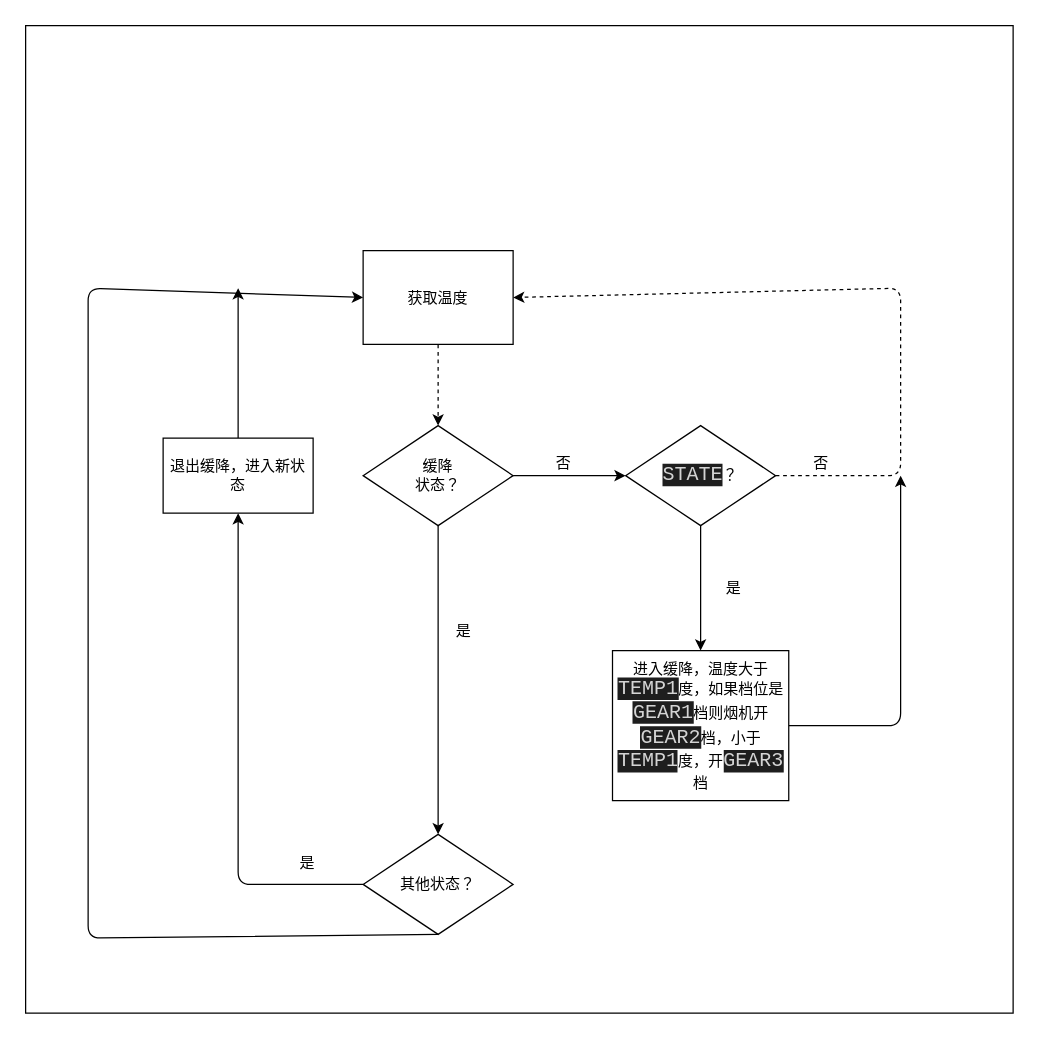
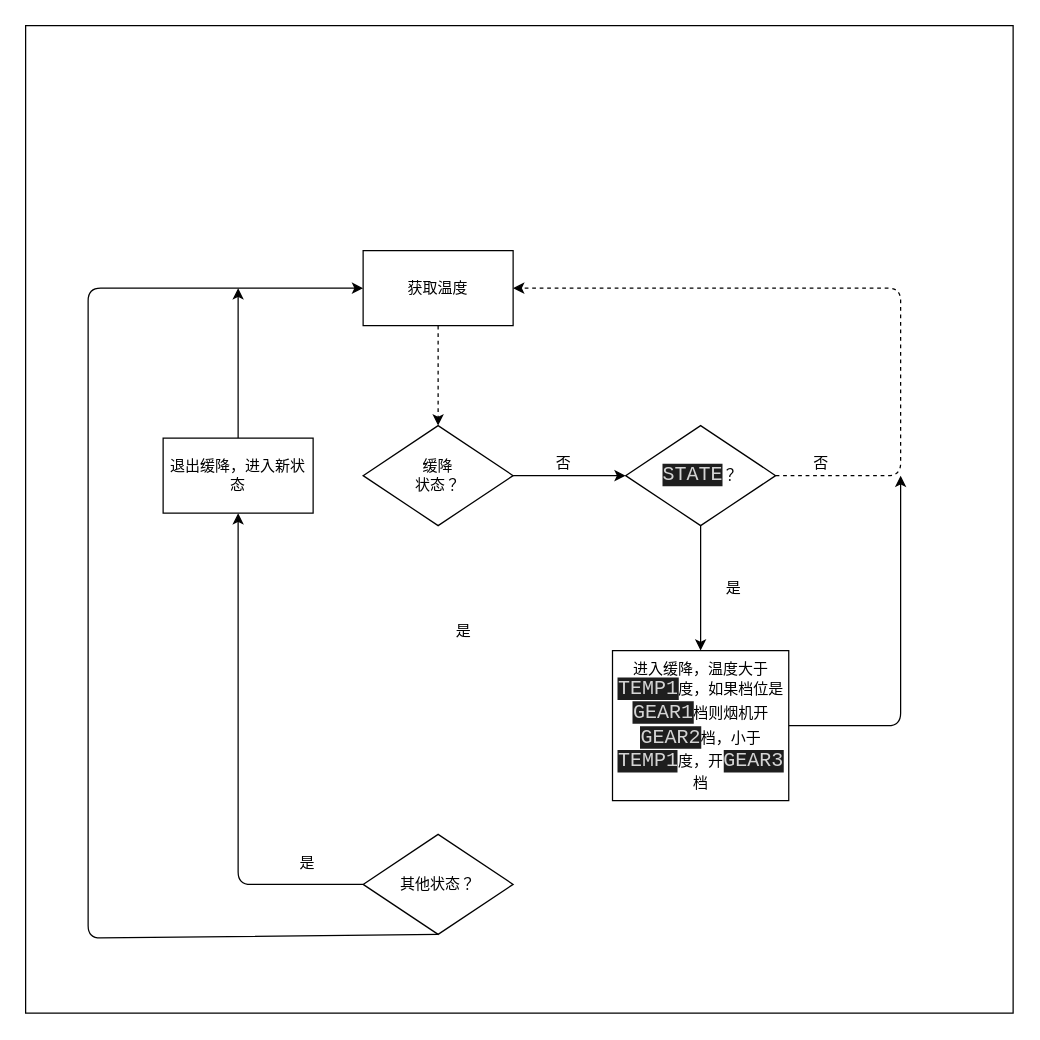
  <mxCell id="0" />
  <mxCell id="1" parent="0" />
  <mxCell id="2" value="" style="rounded=0;whiteSpace=wrap;html=1;" parent="1" vertex="1"><mxGeometry x="20" y="20" width="790" height="790" as="geometry" /></mxCell>
  <mxCell id="3" style="edgeStyle=none;html=1;exitX=0.5;exitY=1;exitDx=0;exitDy=0;dashed=1;" parent="1" source="4" target="12" edge="1"><mxGeometry relative="1" as="geometry" /></mxCell>
- <mxCell id="4" value="获取温度" style="rounded=0;whiteSpace=wrap;html=1;" parent="1" vertex="1"><mxGeometry x="290" y="200" width="120" height="75" as="geometry" /></mxCell>
+ <mxCell id="4" value="获取温度" style="rounded=0;whiteSpace=wrap;html=1;" parent="1" vertex="1"><mxGeometry x="290" y="200" width="120" height="60" as="geometry" /></mxCell>
  <mxCell id="5" style="edgeStyle=none;html=1;exitX=1;exitY=0.5;exitDx=0;exitDy=0;entryX=1;entryY=0.5;entryDx=0;entryDy=0;dashed=1;" parent="1" source="7" target="4" edge="1"><mxGeometry relative="1" as="geometry"><Array as="points"><mxPoint x="720" y="380" /><mxPoint x="720" y="230" /></Array></mxGeometry></mxCell>
  <mxCell id="6" style="edgeStyle=none;html=1;exitX=0.5;exitY=1;exitDx=0;exitDy=0;entryX=0.5;entryY=0;entryDx=0;entryDy=0;" parent="1" source="7" target="9" edge="1"><mxGeometry relative="1" as="geometry"><mxPoint x="560" y="460" as="targetPoint" /></mxGeometry></mxCell>
  <mxCell id="7" value="&lt;span style=&quot;background-color: rgb(30 , 30 , 30) ; color: rgb(212 , 212 , 212) ; font-family: &amp;#34;consolas&amp;#34; , &amp;#34;courier new&amp;#34; , monospace ; font-size: 16px&quot;&gt;STATE&lt;/span&gt;？" style="rhombus;whiteSpace=wrap;html=1;" parent="1" vertex="1"><mxGeometry x="500" y="340" width="120" height="80" as="geometry" /></mxCell>
  <mxCell id="8" style="edgeStyle=none;html=1;exitX=1;exitY=0.5;exitDx=0;exitDy=0;" parent="1" source="9" edge="1"><mxGeometry relative="1" as="geometry"><mxPoint x="720" y="380" as="targetPoint" /><Array as="points"><mxPoint x="720" y="580" /></Array></mxGeometry></mxCell>
  <mxCell id="9" value="进入缓降，温度大于&lt;span style=&quot;background-color: rgb(30 , 30 , 30) ; color: rgb(212 , 212 , 212) ; font-family: &amp;#34;consolas&amp;#34; , &amp;#34;courier new&amp;#34; , monospace ; font-size: 16px&quot;&gt;TEMP1&lt;/span&gt;&lt;span&gt;度，如果档位是&lt;/span&gt;&lt;span style=&quot;background-color: rgb(30 , 30 , 30) ; color: rgb(212 , 212 , 212) ; font-family: &amp;#34;consolas&amp;#34; , &amp;#34;courier new&amp;#34; , monospace ; font-size: 16px&quot;&gt;GEAR1&lt;/span&gt;&lt;span&gt;档则烟机开&lt;/span&gt;&lt;span style=&quot;background-color: rgb(30 , 30 , 30) ; color: rgb(212 , 212 , 212) ; font-family: &amp;#34;consolas&amp;#34; , &amp;#34;courier new&amp;#34; , monospace ; font-size: 16px&quot;&gt;GEAR2&lt;/span&gt;&lt;span&gt;档，小于&lt;/span&gt;&lt;span style=&quot;background-color: rgb(30 , 30 , 30) ; color: rgb(212 , 212 , 212) ; font-family: &amp;#34;consolas&amp;#34; , &amp;#34;courier new&amp;#34; , monospace ; font-size: 16px&quot;&gt;TEMP1&lt;/span&gt;&lt;span&gt;度，开&lt;/span&gt;&lt;span style=&quot;background-color: rgb(30 , 30 , 30) ; color: rgb(212 , 212 , 212) ; font-family: &amp;#34;consolas&amp;#34; , &amp;#34;courier new&amp;#34; , monospace ; font-size: 16px&quot;&gt;GEAR3&lt;/span&gt;&lt;span&gt;档&lt;/span&gt;" style="rounded=0;whiteSpace=wrap;html=1;" parent="1" vertex="1"><mxGeometry x="489.5" y="520" width="141" height="120" as="geometry" /></mxCell>
  <mxCell id="10" style="edgeStyle=none;html=1;exitX=1;exitY=0.5;exitDx=0;exitDy=0;" parent="1" source="12" target="7" edge="1"><mxGeometry relative="1" as="geometry" /></mxCell>
- <mxCell id="11" style="edgeStyle=none;html=1;exitX=0.5;exitY=1;exitDx=0;exitDy=0;entryX=0.5;entryY=0;entryDx=0;entryDy=0;" parent="1" source="12" target="13" edge="1"><mxGeometry relative="1" as="geometry"><mxPoint x="350" y="520" as="targetPoint" /></mxGeometry></mxCell>
  <mxCell id="12" value="缓降&lt;br&gt;状态？" style="rhombus;whiteSpace=wrap;html=1;" parent="1" vertex="1"><mxGeometry x="290" y="340" width="120" height="80" as="geometry" /></mxCell>
  <mxCell id="13" value="其他状态？" style="rhombus;whiteSpace=wrap;html=1;" parent="1" vertex="1"><mxGeometry x="290" y="667" width="120" height="80" as="geometry" /></mxCell>
  <mxCell id="14" style="edgeStyle=none;html=1;exitX=0;exitY=0.5;exitDx=0;exitDy=0;entryX=0.5;entryY=1;entryDx=0;entryDy=0;" parent="1" source="13" target="17" edge="1"><mxGeometry relative="1" as="geometry"><Array as="points"><mxPoint x="190" y="707" /></Array><mxPoint x="290" y="980" as="sourcePoint" /></mxGeometry></mxCell>
  <mxCell id="15" style="edgeStyle=none;html=1;exitX=0.5;exitY=1;exitDx=0;exitDy=0;entryX=0;entryY=0.5;entryDx=0;entryDy=0;" parent="1" source="13" target="4" edge="1"><mxGeometry relative="1" as="geometry"><Array as="points"><mxPoint x="70" y="750" /><mxPoint x="70" y="230" /></Array><mxPoint x="290" y="1120" as="sourcePoint" /></mxGeometry></mxCell>
  <mxCell id="16" style="edgeStyle=none;html=1;exitX=0.5;exitY=0;exitDx=0;exitDy=0;" parent="1" source="17" edge="1"><mxGeometry relative="1" as="geometry"><mxPoint x="190" y="230" as="targetPoint" /></mxGeometry></mxCell>
  <mxCell id="17" value="退出缓降，进入新状态" style="rounded=0;whiteSpace=wrap;html=1;" parent="1" vertex="1"><mxGeometry x="130" y="350" width="120" height="60" as="geometry" /></mxCell>
  <mxCell id="18" value="否" style="text;html=1;align=center;verticalAlign=middle;resizable=0;points=[];autosize=1;strokeColor=none;fillColor=none;" parent="1" vertex="1"><mxGeometry x="435" y="360" width="30" height="20" as="geometry" /></mxCell>
  <mxCell id="19" value="是" style="text;html=1;align=center;verticalAlign=middle;resizable=0;points=[];autosize=1;strokeColor=none;fillColor=none;" parent="1" vertex="1"><mxGeometry x="355" y="495" width="30" height="20" as="geometry" /></mxCell>
  <mxCell id="20" value="是" style="text;html=1;align=center;verticalAlign=middle;resizable=0;points=[];autosize=1;strokeColor=none;fillColor=none;" parent="1" vertex="1"><mxGeometry x="230" y="680" width="30" height="20" as="geometry" /></mxCell>
  <mxCell id="21" value="否" style="text;html=1;align=center;verticalAlign=middle;resizable=0;points=[];autosize=1;strokeColor=none;fillColor=none;" parent="1" vertex="1"><mxGeometry x="641" y="360" width="30" height="20" as="geometry" /></mxCell>
  <mxCell id="22" value="是" style="text;html=1;align=center;verticalAlign=middle;resizable=0;points=[];autosize=1;strokeColor=none;fillColor=none;" parent="1" vertex="1"><mxGeometry x="571" y="460" width="30" height="20" as="geometry" /></mxCell>
